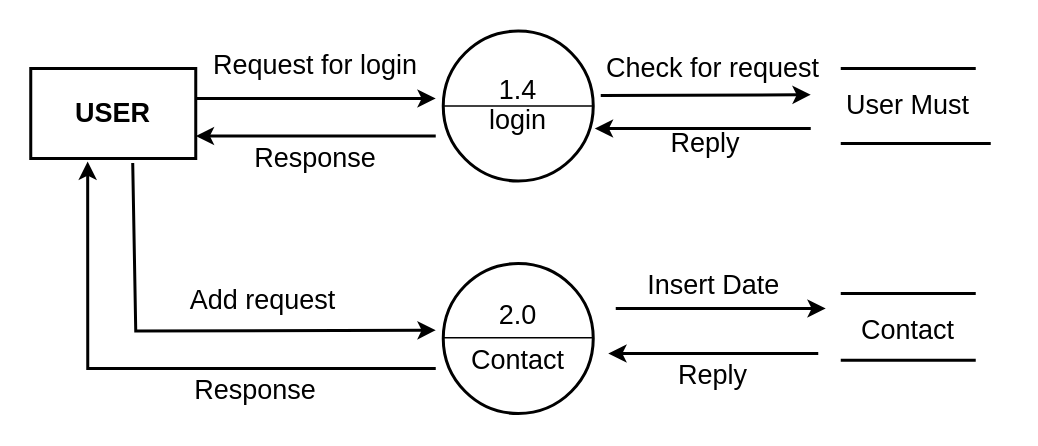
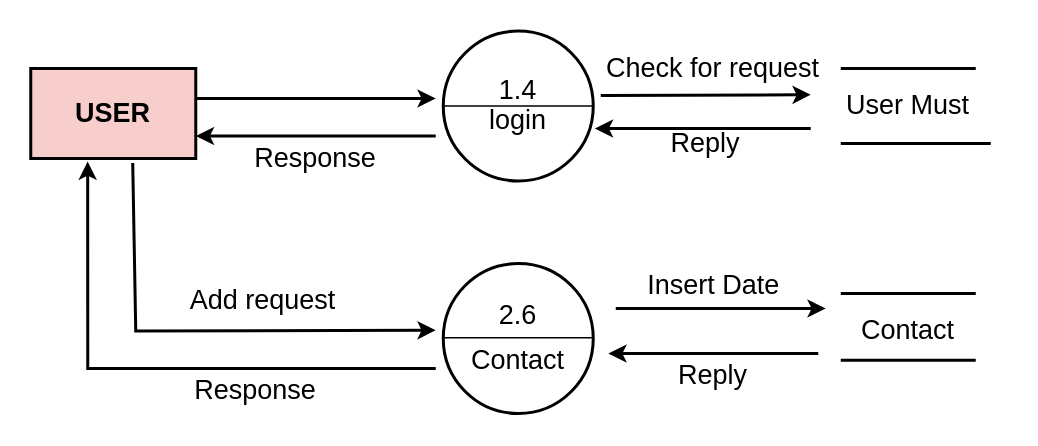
  <mxCell id="0" />
  <mxCell id="1" parent="0" />
- <mxCell id="2" value="&lt;b&gt;&lt;font style=&quot;font-size: 18px&quot;&gt;USER&lt;/font&gt;&lt;/b&gt;" style="rounded=0;whiteSpace=wrap;html=1;strokeWidth=2;" vertex="1" parent="1"><mxGeometry x="20" y="45" width="110" height="60" as="geometry" /></mxCell>
+ <mxCell id="2" value="&lt;b&gt;&lt;font style=&quot;font-size: 18px&quot;&gt;USER&lt;/font&gt;&lt;/b&gt;" style="rounded=0;whiteSpace=wrap;html=1;strokeWidth=2;fillColor=#f8cecc;" vertex="1" parent="1"><mxGeometry x="20" y="45" width="110" height="60" as="geometry" /></mxCell>
  <mxCell id="3" value="" style="ellipse;whiteSpace=wrap;html=1;aspect=fixed;fontSize=18;strokeWidth=2;" vertex="1" parent="1"><mxGeometry x="295" y="20" width="100" height="100" as="geometry" /></mxCell>
  <mxCell id="4" value="" style="endArrow=none;html=1;rounded=0;fontSize=18;entryX=1;entryY=0.5;entryDx=0;entryDy=0;exitX=0;exitY=0.5;exitDx=0;exitDy=0;" edge="1" parent="1" source="3" target="3"><mxGeometry width="50" height="50" relative="1" as="geometry"><mxPoint x="390" y="205" as="sourcePoint" /><mxPoint x="440" y="155" as="targetPoint" /></mxGeometry></mxCell>
  <mxCell id="5" value="1.4" style="text;html=1;strokeColor=none;fillColor=none;align=center;verticalAlign=middle;whiteSpace=wrap;rounded=0;fontSize=18;" vertex="1" parent="1"><mxGeometry x="315" y="45" width="60" height="30" as="geometry" /></mxCell>
  <mxCell id="6" value="login" style="text;html=1;strokeColor=none;fillColor=none;align=center;verticalAlign=middle;whiteSpace=wrap;rounded=0;fontSize=18;" vertex="1" parent="1"><mxGeometry x="315" y="65" width="60" height="30" as="geometry" /></mxCell>
  <mxCell id="7" value="" style="endArrow=none;html=1;rounded=0;fontSize=18;strokeWidth=2;" edge="1" parent="1"><mxGeometry width="50" height="50" relative="1" as="geometry"><mxPoint x="560" y="45" as="sourcePoint" /><mxPoint x="650" y="45" as="targetPoint" /></mxGeometry></mxCell>
  <mxCell id="8" value="" style="endArrow=none;html=1;rounded=0;fontSize=18;strokeWidth=2;" edge="1" parent="1"><mxGeometry width="50" height="50" relative="1" as="geometry"><mxPoint x="560" y="95" as="sourcePoint" /><mxPoint x="660" y="95" as="targetPoint" /></mxGeometry></mxCell>
  <mxCell id="9" value="User Must" style="text;html=1;strokeColor=none;fillColor=none;align=center;verticalAlign=middle;whiteSpace=wrap;rounded=0;fontSize=18;" vertex="1" parent="1"><mxGeometry x="540" y="55" width="130" height="30" as="geometry" /></mxCell>
  <mxCell id="10" value="" style="endArrow=classic;html=1;rounded=0;fontSize=18;fontStyle=1;strokeWidth=2;" edge="1" parent="1"><mxGeometry width="50" height="50" relative="1" as="geometry"><mxPoint x="130" y="65" as="sourcePoint" /><mxPoint x="290" y="65" as="targetPoint" /></mxGeometry></mxCell>
  <mxCell id="11" value="" style="endArrow=classic;html=1;rounded=0;fontSize=18;entryX=1;entryY=0.75;entryDx=0;entryDy=0;strokeWidth=2;" edge="1" parent="1" target="2"><mxGeometry width="50" height="50" relative="1" as="geometry"><mxPoint x="290" y="90" as="sourcePoint" /><mxPoint x="440" y="145" as="targetPoint" /></mxGeometry></mxCell>
- <mxCell id="12" value="Request for login" style="text;html=1;strokeColor=none;fillColor=none;align=center;verticalAlign=middle;whiteSpace=wrap;rounded=0;fontSize=18;" vertex="1" parent="1"><mxGeometry x="140" y="35" width="140" height="15" as="geometry" /></mxCell>
  <mxCell id="13" value="Response" style="text;html=1;strokeColor=none;fillColor=none;align=center;verticalAlign=middle;whiteSpace=wrap;rounded=0;fontSize=18;" vertex="1" parent="1"><mxGeometry x="140" y="95" width="140" height="20" as="geometry" /></mxCell>
  <mxCell id="14" value="" style="endArrow=classic;html=1;rounded=0;fontSize=18;strokeWidth=2;entryX=0;entryY=0.25;entryDx=0;entryDy=0;" edge="1" parent="1" target="9"><mxGeometry width="50" height="50" relative="1" as="geometry"><mxPoint x="400" y="63" as="sourcePoint" /><mxPoint x="530" y="55" as="targetPoint" /></mxGeometry></mxCell>
  <mxCell id="15" value="" style="endArrow=classic;html=1;rounded=0;fontSize=18;strokeWidth=2;entryX=1.01;entryY=0.65;entryDx=0;entryDy=0;entryPerimeter=0;exitX=0;exitY=1;exitDx=0;exitDy=0;" edge="1" parent="1" source="9" target="3"><mxGeometry width="50" height="50" relative="1" as="geometry"><mxPoint x="390" y="175" as="sourcePoint" /><mxPoint x="440" y="125" as="targetPoint" /></mxGeometry></mxCell>
  <mxCell id="16" value="Check for request" style="text;html=1;strokeColor=none;fillColor=none;align=center;verticalAlign=middle;whiteSpace=wrap;rounded=0;fontSize=18;" vertex="1" parent="1"><mxGeometry x="395" y="35" width="160" height="20" as="geometry" /></mxCell>
  <mxCell id="17" value="Reply" style="text;html=1;strokeColor=none;fillColor=none;align=center;verticalAlign=middle;whiteSpace=wrap;rounded=0;fontSize=18;" vertex="1" parent="1"><mxGeometry x="440" y="85" width="60" height="20" as="geometry" /></mxCell>
  <mxCell id="18" value="" style="ellipse;whiteSpace=wrap;html=1;aspect=fixed;fontSize=18;strokeWidth=2;" vertex="1" parent="1"><mxGeometry x="295" y="175" width="100" height="100" as="geometry" /></mxCell>
  <mxCell id="19" value="" style="endArrow=none;html=1;rounded=0;fontSize=18;entryX=1;entryY=0.5;entryDx=0;entryDy=0;exitX=0;exitY=0.5;exitDx=0;exitDy=0;" edge="1" parent="1"><mxGeometry width="50" height="50" relative="1" as="geometry"><mxPoint x="295" y="224.5" as="sourcePoint" /><mxPoint x="395" y="224.5" as="targetPoint" /></mxGeometry></mxCell>
- <mxCell id="20" value="2.0" style="text;html=1;strokeColor=none;fillColor=none;align=center;verticalAlign=middle;whiteSpace=wrap;rounded=0;fontSize=18;" vertex="1" parent="1"><mxGeometry x="315" y="195" width="60" height="30" as="geometry" /></mxCell>
+ <mxCell id="20" value="2.6" style="text;html=1;strokeColor=none;fillColor=none;align=center;verticalAlign=middle;whiteSpace=wrap;rounded=0;fontSize=18;" vertex="1" parent="1"><mxGeometry x="315" y="195" width="60" height="30" as="geometry" /></mxCell>
  <mxCell id="21" value="Contact" style="text;html=1;strokeColor=none;fillColor=none;align=center;verticalAlign=middle;whiteSpace=wrap;rounded=0;fontSize=18;" vertex="1" parent="1"><mxGeometry x="315" y="225" width="60" height="30" as="geometry" /></mxCell>
  <mxCell id="22" value="" style="endArrow=classic;html=1;rounded=0;fontSize=18;strokeWidth=2;exitX=0.618;exitY=1.05;exitDx=0;exitDy=0;exitPerimeter=0;" edge="1" parent="1" source="2"><mxGeometry width="50" height="50" relative="1" as="geometry"><mxPoint x="90" y="105" as="sourcePoint" /><mxPoint x="290" y="219.5" as="targetPoint" /><Array as="points"><mxPoint x="90" y="220" /></Array></mxGeometry></mxCell>
  <mxCell id="23" value="" style="endArrow=classic;html=1;rounded=0;fontSize=18;strokeWidth=2;entryX=0.345;entryY=1.033;entryDx=0;entryDy=0;entryPerimeter=0;" edge="1" parent="1" target="2"><mxGeometry width="50" height="50" relative="1" as="geometry"><mxPoint x="290" y="245" as="sourcePoint" /><mxPoint x="70" y="115" as="targetPoint" /><Array as="points"><mxPoint x="58" y="245" /></Array></mxGeometry></mxCell>
  <mxCell id="24" value="Add request" style="text;html=1;strokeColor=none;fillColor=none;align=center;verticalAlign=middle;whiteSpace=wrap;rounded=0;fontSize=18;" vertex="1" parent="1"><mxGeometry x="120" y="185" width="110" height="30" as="geometry" /></mxCell>
  <mxCell id="25" value="Response" style="text;html=1;strokeColor=none;fillColor=none;align=center;verticalAlign=middle;whiteSpace=wrap;rounded=0;fontSize=18;" vertex="1" parent="1"><mxGeometry x="110" y="245" width="120" height="30" as="geometry" /></mxCell>
  <mxCell id="26" value="" style="endArrow=none;html=1;rounded=0;fontSize=18;strokeWidth=2;" edge="1" parent="1"><mxGeometry width="50" height="50" relative="1" as="geometry"><mxPoint x="560" y="195" as="sourcePoint" /><mxPoint x="650" y="195" as="targetPoint" /></mxGeometry></mxCell>
  <mxCell id="27" value="" style="endArrow=none;html=1;rounded=0;fontSize=18;strokeWidth=2;" edge="1" parent="1"><mxGeometry width="50" height="50" relative="1" as="geometry"><mxPoint x="560" y="239.5" as="sourcePoint" /><mxPoint x="650" y="239.5" as="targetPoint" /></mxGeometry></mxCell>
  <mxCell id="28" value="Contact" style="text;html=1;strokeColor=none;fillColor=none;align=center;verticalAlign=middle;whiteSpace=wrap;rounded=0;fontSize=18;" vertex="1" parent="1"><mxGeometry x="575" y="205" width="60" height="30" as="geometry" /></mxCell>
  <mxCell id="29" value="" style="endArrow=classic;html=1;rounded=0;fontSize=18;strokeWidth=2;" edge="1" parent="1"><mxGeometry width="50" height="50" relative="1" as="geometry"><mxPoint x="410" y="205" as="sourcePoint" /><mxPoint x="550" y="205" as="targetPoint" /></mxGeometry></mxCell>
  <mxCell id="30" value="" style="endArrow=classic;html=1;rounded=0;fontSize=18;strokeWidth=2;" edge="1" parent="1"><mxGeometry width="50" height="50" relative="1" as="geometry"><mxPoint x="545" y="235" as="sourcePoint" /><mxPoint x="405" y="235" as="targetPoint" /></mxGeometry></mxCell>
  <mxCell id="31" value="Insert Date" style="text;html=1;strokeColor=none;fillColor=none;align=center;verticalAlign=middle;whiteSpace=wrap;rounded=0;fontSize=18;" vertex="1" parent="1"><mxGeometry x="427.5" y="175" width="95" height="30" as="geometry" /></mxCell>
  <mxCell id="32" value="Reply" style="text;html=1;strokeColor=none;fillColor=none;align=center;verticalAlign=middle;whiteSpace=wrap;rounded=0;fontSize=18;" vertex="1" parent="1"><mxGeometry x="445" y="235" width="60" height="30" as="geometry" /></mxCell>
